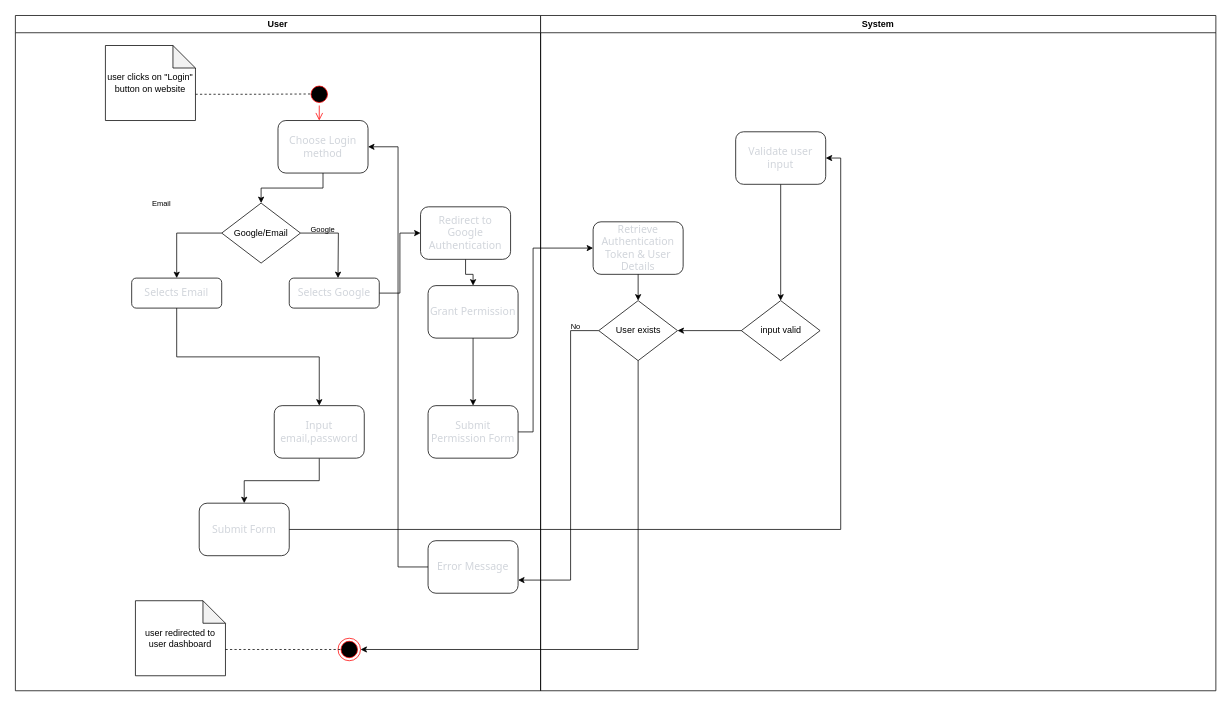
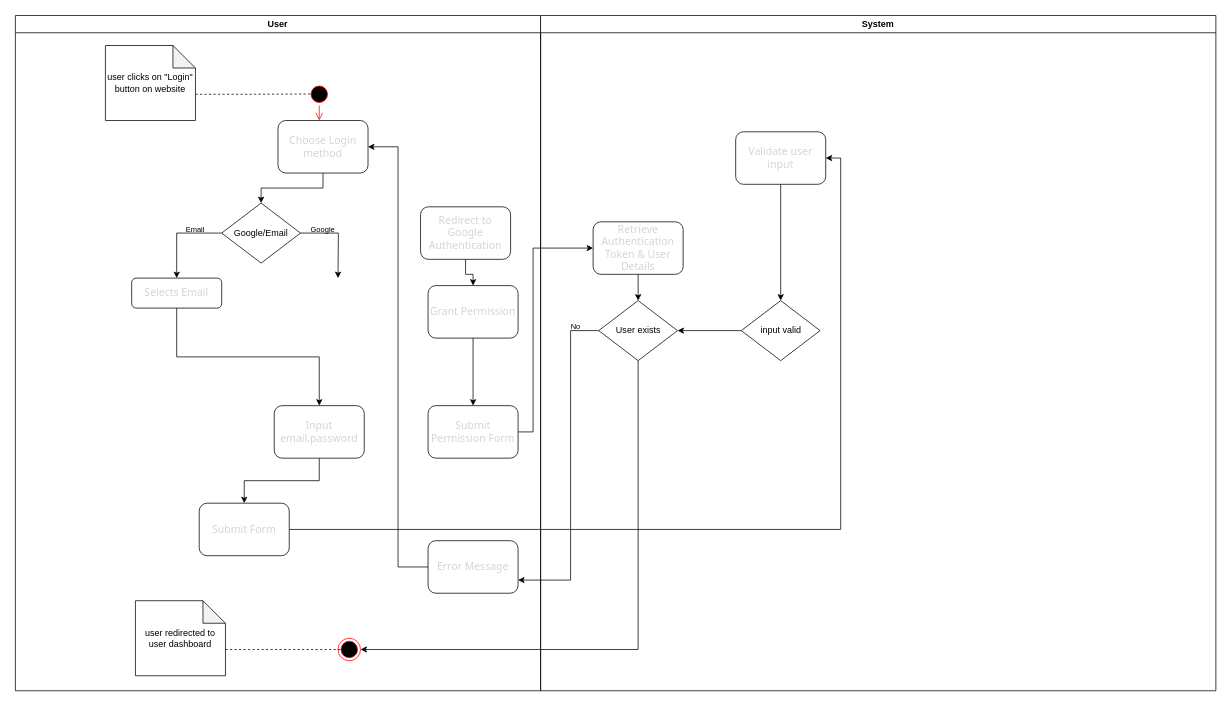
  <mxCell id="0" />
  <mxCell id="1" parent="0" />
  <mxCell id="2" value="" style="ellipse;html=1;shape=startState;fillColor=#000000;strokeColor=#ff0000;" parent="1" vertex="1"><mxGeometry x="410" y="110" width="30" height="30" as="geometry" /></mxCell>
  <mxCell id="3" value="" style="edgeStyle=orthogonalEdgeStyle;html=1;verticalAlign=bottom;endArrow=open;endSize=8;strokeColor=#ff0000;rounded=0;" parent="1" source="2" edge="1"><mxGeometry relative="1" as="geometry"><mxPoint x="425" y="160" as="targetPoint" /></mxGeometry></mxCell>
  <mxCell id="4" value="" style="ellipse;html=1;shape=endState;fillColor=#000000;strokeColor=#ff0000;" parent="1" vertex="1"><mxGeometry x="450" y="850" width="30" height="30" as="geometry" /></mxCell>
  <mxCell id="5" style="edgeStyle=orthogonalEdgeStyle;rounded=0;orthogonalLoop=1;jettySize=auto;html=1;exitX=0;exitY=0;exitDx=120;exitDy=65;exitPerimeter=0;entryX=0.155;entryY=0.487;entryDx=0;entryDy=0;dashed=1;endArrow=none;endFill=0;entryPerimeter=0;" parent="1" source="6" target="2" edge="1"><mxGeometry relative="1" as="geometry" /></mxCell>
  <mxCell id="6" value="user clicks on &quot;Login&quot; button on website" style="shape=note;whiteSpace=wrap;html=1;backgroundOutline=1;darkOpacity=0.05;" parent="1" vertex="1"><mxGeometry x="140" y="60" width="120" height="100" as="geometry" /></mxCell>
- <mxCell id="7" style="edgeStyle=orthogonalEdgeStyle;rounded=0;orthogonalLoop=1;jettySize=auto;html=1;exitX=1;exitY=0.5;exitDx=0;exitDy=0;entryX=0;entryY=0.5;entryDx=0;entryDy=0;" parent="1" source="31" target="10" edge="1"><mxGeometry relative="1" as="geometry"><mxPoint x="569" y="330" as="targetPoint" /><mxPoint x="505" y="410" as="sourcePoint" /></mxGeometry></mxCell>
  <mxCell id="8" style="edgeStyle=orthogonalEdgeStyle;rounded=0;orthogonalLoop=1;jettySize=auto;html=1;exitX=0.5;exitY=1;exitDx=0;exitDy=0;entryX=0.5;entryY=0;entryDx=0;entryDy=0;" parent="1" source="30" target="16" edge="1"><mxGeometry relative="1" as="geometry"><mxPoint x="242.5" y="450" as="sourcePoint" /></mxGeometry></mxCell>
  <mxCell id="9" value="" style="edgeStyle=orthogonalEdgeStyle;rounded=0;orthogonalLoop=1;jettySize=auto;html=1;" parent="1" source="10" target="12" edge="1"><mxGeometry relative="1" as="geometry" /></mxCell>
  <mxCell id="10" value="&lt;font style=&quot;font-size: 14px;&quot;&gt;&lt;span style=&quot;color: rgb(209, 213, 219); font-family: Söhne, ui-sans-serif, system-ui, -apple-system, &amp;quot;Segoe UI&amp;quot;, Roboto, Ubuntu, Cantarell, &amp;quot;Noto Sans&amp;quot;, sans-serif, &amp;quot;Helvetica Neue&amp;quot;, Arial, &amp;quot;Apple Color Emoji&amp;quot;, &amp;quot;Segoe UI Emoji&amp;quot;, &amp;quot;Segoe UI Symbol&amp;quot;, &amp;quot;Noto Color Emoji&amp;quot;; font-style: normal; font-variant-ligatures: normal; font-variant-caps: normal; font-weight: 400; letter-spacing: normal; orphans: 2; text-align: left; text-indent: 0px; text-transform: none; widows: 2; word-spacing: 0px; -webkit-text-stroke-width: 0px; text-decoration-thickness: initial; text-decoration-style: initial; text-decoration-color: initial; float: none; display: inline !important;&quot;&gt;Redirect to Google Authentication&lt;/span&gt;&lt;br&gt;&lt;/font&gt;" style="rounded=1;whiteSpace=wrap;html=1;" parent="1" vertex="1"><mxGeometry x="560" y="275" width="120" height="70" as="geometry" /></mxCell>
  <mxCell id="11" value="" style="edgeStyle=orthogonalEdgeStyle;rounded=0;orthogonalLoop=1;jettySize=auto;html=1;" parent="1" source="12" target="14" edge="1"><mxGeometry relative="1" as="geometry" /></mxCell>
  <mxCell id="12" value="&lt;font style=&quot;font-size: 14px;&quot;&gt;&lt;span style=&quot;color: rgb(209, 213, 219); font-family: Söhne, ui-sans-serif, system-ui, -apple-system, &amp;quot;Segoe UI&amp;quot;, Roboto, Ubuntu, Cantarell, &amp;quot;Noto Sans&amp;quot;, sans-serif, &amp;quot;Helvetica Neue&amp;quot;, Arial, &amp;quot;Apple Color Emoji&amp;quot;, &amp;quot;Segoe UI Emoji&amp;quot;, &amp;quot;Segoe UI Symbol&amp;quot;, &amp;quot;Noto Color Emoji&amp;quot;; font-style: normal; font-variant-ligatures: normal; font-variant-caps: normal; font-weight: 400; letter-spacing: normal; orphans: 2; text-align: left; text-indent: 0px; text-transform: none; widows: 2; word-spacing: 0px; -webkit-text-stroke-width: 0px; text-decoration-thickness: initial; text-decoration-style: initial; text-decoration-color: initial; float: none; display: inline !important;&quot;&gt;Grant Permission&lt;/span&gt;&lt;br&gt;&lt;/font&gt;" style="rounded=1;whiteSpace=wrap;html=1;" parent="1" vertex="1"><mxGeometry x="570" y="380" width="120" height="70" as="geometry" /></mxCell>
  <mxCell id="13" style="edgeStyle=orthogonalEdgeStyle;rounded=0;orthogonalLoop=1;jettySize=auto;html=1;exitX=1;exitY=0.5;exitDx=0;exitDy=0;entryX=0;entryY=0.5;entryDx=0;entryDy=0;" parent="1" source="14" target="34" edge="1"><mxGeometry relative="1" as="geometry"><Array as="points"><mxPoint x="710" y="575" /><mxPoint x="710" y="330" /></Array></mxGeometry></mxCell>
  <mxCell id="14" value="&lt;font style=&quot;font-size: 14px;&quot;&gt;&lt;span style=&quot;color: rgb(209, 213, 219); font-family: Söhne, ui-sans-serif, system-ui, -apple-system, &amp;quot;Segoe UI&amp;quot;, Roboto, Ubuntu, Cantarell, &amp;quot;Noto Sans&amp;quot;, sans-serif, &amp;quot;Helvetica Neue&amp;quot;, Arial, &amp;quot;Apple Color Emoji&amp;quot;, &amp;quot;Segoe UI Emoji&amp;quot;, &amp;quot;Segoe UI Symbol&amp;quot;, &amp;quot;Noto Color Emoji&amp;quot;; font-style: normal; font-variant-ligatures: normal; font-variant-caps: normal; font-weight: 400; letter-spacing: normal; orphans: 2; text-align: left; text-indent: 0px; text-transform: none; widows: 2; word-spacing: 0px; -webkit-text-stroke-width: 0px; text-decoration-thickness: initial; text-decoration-style: initial; text-decoration-color: initial; float: none; display: inline !important;&quot;&gt;Submit Permission Form&lt;/span&gt;&lt;br&gt;&lt;/font&gt;" style="rounded=1;whiteSpace=wrap;html=1;" parent="1" vertex="1"><mxGeometry x="570" y="540" width="120" height="70" as="geometry" /></mxCell>
  <mxCell id="15" style="edgeStyle=orthogonalEdgeStyle;rounded=0;orthogonalLoop=1;jettySize=auto;html=1;exitX=0.5;exitY=1;exitDx=0;exitDy=0;entryX=0.5;entryY=0;entryDx=0;entryDy=0;" parent="1" source="16" target="20" edge="1"><mxGeometry relative="1" as="geometry" /></mxCell>
  <mxCell id="16" value="&lt;font style=&quot;font-size: 14px;&quot;&gt;&lt;span style=&quot;color: rgb(209, 213, 219); font-family: Söhne, ui-sans-serif, system-ui, -apple-system, &amp;quot;Segoe UI&amp;quot;, Roboto, Ubuntu, Cantarell, &amp;quot;Noto Sans&amp;quot;, sans-serif, &amp;quot;Helvetica Neue&amp;quot;, Arial, &amp;quot;Apple Color Emoji&amp;quot;, &amp;quot;Segoe UI Emoji&amp;quot;, &amp;quot;Segoe UI Symbol&amp;quot;, &amp;quot;Noto Color Emoji&amp;quot;; font-style: normal; font-variant-ligatures: normal; font-variant-caps: normal; font-weight: 400; letter-spacing: normal; orphans: 2; text-align: left; text-indent: 0px; text-transform: none; widows: 2; word-spacing: 0px; -webkit-text-stroke-width: 0px; text-decoration-thickness: initial; text-decoration-style: initial; text-decoration-color: initial; float: none; display: inline !important;&quot;&gt;Input email,password&lt;/span&gt;&lt;br&gt;&lt;/font&gt;" style="rounded=1;whiteSpace=wrap;html=1;" parent="1" vertex="1"><mxGeometry x="365" y="540" width="120" height="70" as="geometry" /></mxCell>
  <mxCell id="17" value="user redirected to user dashboard" style="shape=note;whiteSpace=wrap;html=1;backgroundOutline=1;darkOpacity=0.05;" parent="1" vertex="1"><mxGeometry x="180" y="800" width="120" height="100" as="geometry" /></mxCell>
  <mxCell id="18" style="edgeStyle=orthogonalEdgeStyle;rounded=0;orthogonalLoop=1;jettySize=auto;html=1;exitX=0;exitY=0;exitDx=120;exitDy=65;exitPerimeter=0;entryX=0.155;entryY=0.487;entryDx=0;entryDy=0;dashed=1;endArrow=none;endFill=0;entryPerimeter=0;" parent="1" source="17" edge="1"><mxGeometry relative="1" as="geometry"><mxPoint x="455" y="865" as="targetPoint" /></mxGeometry></mxCell>
  <mxCell id="19" value="User" style="swimlane;whiteSpace=wrap;html=1;" parent="1" vertex="1"><mxGeometry width="700" height="900" as="geometry" x="20" y="20" /></mxCell>
  <mxCell id="20" value="&lt;font style=&quot;font-size: 14px;&quot;&gt;&lt;span style=&quot;color: rgb(209, 213, 219); font-family: Söhne, ui-sans-serif, system-ui, -apple-system, &amp;quot;Segoe UI&amp;quot;, Roboto, Ubuntu, Cantarell, &amp;quot;Noto Sans&amp;quot;, sans-serif, &amp;quot;Helvetica Neue&amp;quot;, Arial, &amp;quot;Apple Color Emoji&amp;quot;, &amp;quot;Segoe UI Emoji&amp;quot;, &amp;quot;Segoe UI Symbol&amp;quot;, &amp;quot;Noto Color Emoji&amp;quot;; font-style: normal; font-variant-ligatures: normal; font-variant-caps: normal; font-weight: 400; letter-spacing: normal; orphans: 2; text-align: left; text-indent: 0px; text-transform: none; widows: 2; word-spacing: 0px; -webkit-text-stroke-width: 0px; text-decoration-thickness: initial; text-decoration-style: initial; text-decoration-color: initial; float: none; display: inline !important;&quot;&gt;Submit Form&lt;/span&gt;&lt;br&gt;&lt;/font&gt;" style="rounded=1;whiteSpace=wrap;html=1;" parent="19" vertex="1"><mxGeometry x="245" y="650" width="120" height="70" as="geometry" /></mxCell>
  <mxCell id="21" value="&lt;font style=&quot;font-size: 14px;&quot;&gt;&lt;span style=&quot;color: rgb(209, 213, 219); font-family: Söhne, ui-sans-serif, system-ui, -apple-system, &amp;quot;Segoe UI&amp;quot;, Roboto, Ubuntu, Cantarell, &amp;quot;Noto Sans&amp;quot;, sans-serif, &amp;quot;Helvetica Neue&amp;quot;, Arial, &amp;quot;Apple Color Emoji&amp;quot;, &amp;quot;Segoe UI Emoji&amp;quot;, &amp;quot;Segoe UI Symbol&amp;quot;, &amp;quot;Noto Color Emoji&amp;quot;; font-style: normal; font-variant-ligatures: normal; font-variant-caps: normal; font-weight: 400; letter-spacing: normal; orphans: 2; text-align: left; text-indent: 0px; text-transform: none; widows: 2; word-spacing: 0px; -webkit-text-stroke-width: 0px; text-decoration-thickness: initial; text-decoration-style: initial; text-decoration-color: initial; float: none; display: inline !important;&quot;&gt;Error Message&lt;/span&gt;&lt;br&gt;&lt;/font&gt;" style="rounded=1;whiteSpace=wrap;html=1;" parent="19" vertex="1"><mxGeometry x="550" y="700" width="120" height="70" as="geometry" /></mxCell>
  <mxCell id="22" style="edgeStyle=orthogonalEdgeStyle;rounded=0;orthogonalLoop=1;jettySize=auto;html=1;entryX=0.476;entryY=0;entryDx=0;entryDy=0;entryPerimeter=0;exitX=1;exitY=0.5;exitDx=0;exitDy=0;" edge="1" parent="19" source="24"><mxGeometry relative="1" as="geometry"><mxPoint x="429.98" y="350" as="targetPoint" /></mxGeometry></mxCell>
  <mxCell id="23" style="edgeStyle=orthogonalEdgeStyle;rounded=0;orthogonalLoop=1;jettySize=auto;html=1;entryX=0.5;entryY=0;entryDx=0;entryDy=0;exitX=0;exitY=0.5;exitDx=0;exitDy=0;" edge="1" parent="19" source="24" target="30"><mxGeometry relative="1" as="geometry"><mxPoint x="222.5" y="350" as="targetPoint" /></mxGeometry></mxCell>
  <mxCell id="24" value="Google/Email" style="rhombus;whiteSpace=wrap;html=1;" vertex="1" parent="19"><mxGeometry x="275" y="250" width="105" height="80" as="geometry" /></mxCell>
  <mxCell id="25" style="edgeStyle=orthogonalEdgeStyle;rounded=0;orthogonalLoop=1;jettySize=auto;html=1;entryX=0.5;entryY=0;entryDx=0;entryDy=0;" edge="1" parent="19" source="26" target="24"><mxGeometry relative="1" as="geometry" /></mxCell>
  <mxCell id="26" value="&lt;font style=&quot;font-size: 14px;&quot;&gt;&lt;span style=&quot;color: rgb(209, 213, 219); font-family: Söhne, ui-sans-serif, system-ui, -apple-system, &amp;quot;Segoe UI&amp;quot;, Roboto, Ubuntu, Cantarell, &amp;quot;Noto Sans&amp;quot;, sans-serif, &amp;quot;Helvetica Neue&amp;quot;, Arial, &amp;quot;Apple Color Emoji&amp;quot;, &amp;quot;Segoe UI Emoji&amp;quot;, &amp;quot;Segoe UI Symbol&amp;quot;, &amp;quot;Noto Color Emoji&amp;quot;; font-style: normal; font-variant-ligatures: normal; font-variant-caps: normal; font-weight: 400; letter-spacing: normal; orphans: 2; text-align: left; text-indent: 0px; text-transform: none; widows: 2; word-spacing: 0px; -webkit-text-stroke-width: 0px; text-decoration-thickness: initial; text-decoration-style: initial; text-decoration-color: initial; float: none; display: inline !important;&quot;&gt;Choose Login method&lt;/span&gt;&lt;br&gt;&lt;/font&gt;" style="rounded=1;whiteSpace=wrap;html=1;" parent="19" vertex="1"><mxGeometry x="350" y="140" width="120" height="70" as="geometry" /></mxCell>
  <mxCell id="27" style="edgeStyle=orthogonalEdgeStyle;rounded=0;orthogonalLoop=1;jettySize=auto;html=1;exitX=0;exitY=0.5;exitDx=0;exitDy=0;entryX=1;entryY=0.5;entryDx=0;entryDy=0;" parent="19" source="21" target="26" edge="1"><mxGeometry relative="1" as="geometry" /></mxCell>
- <mxCell id="28" value="Email" style="text;html=1;strokeColor=none;fillColor=none;align=center;verticalAlign=middle;whiteSpace=wrap;rounded=0;fontSize=10;" vertex="1" parent="19"><mxGeometry x="165" y="235" width="60" height="30" as="geometry" /></mxCell>
+ <mxCell id="28" value="Email" style="text;html=1;strokeColor=none;fillColor=none;align=center;verticalAlign=middle;whiteSpace=wrap;rounded=0;fontSize=10;" vertex="1" parent="19"><mxGeometry x="210" y="270" width="60" height="30" as="geometry" /></mxCell>
  <mxCell id="29" value="Google" style="text;html=1;strokeColor=none;fillColor=none;align=center;verticalAlign=middle;whiteSpace=wrap;rounded=0;fontSize=10;" vertex="1" parent="19"><mxGeometry x="380" y="270" width="60" height="30" as="geometry" /></mxCell>
  <mxCell id="30" value="&lt;font style=&quot;font-size: 14px;&quot;&gt;&lt;span style=&quot;color: rgb(209, 213, 219); font-family: Söhne, ui-sans-serif, system-ui, -apple-system, &amp;quot;Segoe UI&amp;quot;, Roboto, Ubuntu, Cantarell, &amp;quot;Noto Sans&amp;quot;, sans-serif, &amp;quot;Helvetica Neue&amp;quot;, Arial, &amp;quot;Apple Color Emoji&amp;quot;, &amp;quot;Segoe UI Emoji&amp;quot;, &amp;quot;Segoe UI Symbol&amp;quot;, &amp;quot;Noto Color Emoji&amp;quot;; font-style: normal; font-variant-ligatures: normal; font-variant-caps: normal; font-weight: 400; letter-spacing: normal; orphans: 2; text-align: left; text-indent: 0px; text-transform: none; widows: 2; word-spacing: 0px; -webkit-text-stroke-width: 0px; text-decoration-thickness: initial; text-decoration-style: initial; text-decoration-color: initial; float: none; display: inline !important;&quot;&gt;Selects Email&lt;/span&gt;&lt;br&gt;&lt;/font&gt;" style="rounded=1;whiteSpace=wrap;html=1;" vertex="1" parent="19"><mxGeometry x="155" y="350" width="120" height="40" as="geometry" /></mxCell>
- <mxCell id="31" value="&lt;font style=&quot;font-size: 14px;&quot;&gt;&lt;span style=&quot;color: rgb(209, 213, 219); font-family: Söhne, ui-sans-serif, system-ui, -apple-system, &amp;quot;Segoe UI&amp;quot;, Roboto, Ubuntu, Cantarell, &amp;quot;Noto Sans&amp;quot;, sans-serif, &amp;quot;Helvetica Neue&amp;quot;, Arial, &amp;quot;Apple Color Emoji&amp;quot;, &amp;quot;Segoe UI Emoji&amp;quot;, &amp;quot;Segoe UI Symbol&amp;quot;, &amp;quot;Noto Color Emoji&amp;quot;; font-style: normal; font-variant-ligatures: normal; font-variant-caps: normal; font-weight: 400; letter-spacing: normal; orphans: 2; text-align: left; text-indent: 0px; text-transform: none; widows: 2; word-spacing: 0px; -webkit-text-stroke-width: 0px; text-decoration-thickness: initial; text-decoration-style: initial; text-decoration-color: initial; float: none; display: inline !important;&quot;&gt;Selects Google&lt;/span&gt;&lt;br&gt;&lt;/font&gt;" style="rounded=1;whiteSpace=wrap;html=1;" vertex="1" parent="19"><mxGeometry x="365" y="350" width="120" height="40" as="geometry" /></mxCell>
  <mxCell id="32" value="System" style="swimlane;whiteSpace=wrap;html=1;" parent="1" vertex="1"><mxGeometry x="720" width="900" height="900" as="geometry" y="20" /></mxCell>
  <mxCell id="33" value="User exists" style="rhombus;whiteSpace=wrap;html=1;" parent="32" vertex="1"><mxGeometry x="77.5" y="380" width="105" height="80" as="geometry" /></mxCell>
  <mxCell id="34" value="&lt;font style=&quot;font-size: 14px;&quot;&gt;&lt;span style=&quot;color: rgb(209, 213, 219); font-family: Söhne, ui-sans-serif, system-ui, -apple-system, &amp;quot;Segoe UI&amp;quot;, Roboto, Ubuntu, Cantarell, &amp;quot;Noto Sans&amp;quot;, sans-serif, &amp;quot;Helvetica Neue&amp;quot;, Arial, &amp;quot;Apple Color Emoji&amp;quot;, &amp;quot;Segoe UI Emoji&amp;quot;, &amp;quot;Segoe UI Symbol&amp;quot;, &amp;quot;Noto Color Emoji&amp;quot;; font-style: normal; font-variant-ligatures: normal; font-variant-caps: normal; font-weight: 400; letter-spacing: normal; orphans: 2; text-align: left; text-indent: 0px; text-transform: none; widows: 2; word-spacing: 0px; -webkit-text-stroke-width: 0px; text-decoration-thickness: initial; text-decoration-style: initial; text-decoration-color: initial; float: none; display: inline !important;&quot;&gt;Retrieve Authentication Token &amp;amp; User Details&lt;/span&gt;&lt;br&gt;&lt;/font&gt;" style="rounded=1;whiteSpace=wrap;html=1;" parent="32" vertex="1"><mxGeometry x="70" y="275" width="120" height="70" as="geometry" /></mxCell>
  <mxCell id="35" style="edgeStyle=orthogonalEdgeStyle;rounded=0;orthogonalLoop=1;jettySize=auto;html=1;exitX=0.5;exitY=1;exitDx=0;exitDy=0;entryX=0.5;entryY=0;entryDx=0;entryDy=0;" parent="32" source="34" target="33" edge="1"><mxGeometry relative="1" as="geometry" /></mxCell>
  <mxCell id="36" style="edgeStyle=orthogonalEdgeStyle;rounded=0;orthogonalLoop=1;jettySize=auto;html=1;exitX=0.5;exitY=1;exitDx=0;exitDy=0;" parent="32" source="37" target="39" edge="1"><mxGeometry relative="1" as="geometry" /></mxCell>
  <mxCell id="37" value="&lt;font style=&quot;font-size: 14px;&quot;&gt;&lt;span style=&quot;color: rgb(209, 213, 219); font-family: Söhne, ui-sans-serif, system-ui, -apple-system, &amp;quot;Segoe UI&amp;quot;, Roboto, Ubuntu, Cantarell, &amp;quot;Noto Sans&amp;quot;, sans-serif, &amp;quot;Helvetica Neue&amp;quot;, Arial, &amp;quot;Apple Color Emoji&amp;quot;, &amp;quot;Segoe UI Emoji&amp;quot;, &amp;quot;Segoe UI Symbol&amp;quot;, &amp;quot;Noto Color Emoji&amp;quot;; font-style: normal; font-variant-ligatures: normal; font-variant-caps: normal; font-weight: 400; letter-spacing: normal; orphans: 2; text-align: left; text-indent: 0px; text-transform: none; widows: 2; word-spacing: 0px; -webkit-text-stroke-width: 0px; text-decoration-thickness: initial; text-decoration-style: initial; text-decoration-color: initial; float: none; display: inline !important;&quot;&gt;Validate user input&lt;/span&gt;&lt;br&gt;&lt;/font&gt;" style="rounded=1;whiteSpace=wrap;html=1;" parent="32" vertex="1"><mxGeometry x="260" y="155" width="120" height="70" as="geometry" /></mxCell>
  <mxCell id="38" style="edgeStyle=orthogonalEdgeStyle;rounded=0;orthogonalLoop=1;jettySize=auto;html=1;exitX=0;exitY=0.5;exitDx=0;exitDy=0;entryX=1;entryY=0.5;entryDx=0;entryDy=0;" parent="32" source="39" target="33" edge="1"><mxGeometry relative="1" as="geometry" /></mxCell>
  <mxCell id="39" value="input valid" style="rhombus;whiteSpace=wrap;html=1;" parent="32" vertex="1"><mxGeometry x="267.5" y="380" width="105" height="80" as="geometry" /></mxCell>
  <mxCell id="40" value="No" style="text;html=1;strokeColor=none;fillColor=none;align=center;verticalAlign=middle;whiteSpace=wrap;rounded=0;fontSize=10;" vertex="1" parent="32"><mxGeometry x="17" y="400" width="60" height="30" as="geometry" /></mxCell>
  <mxCell id="41" style="edgeStyle=orthogonalEdgeStyle;rounded=0;orthogonalLoop=1;jettySize=auto;html=1;exitX=1;exitY=0.5;exitDx=0;exitDy=0;entryX=1;entryY=0.5;entryDx=0;entryDy=0;" parent="1" source="20" target="37" edge="1"><mxGeometry relative="1" as="geometry" /></mxCell>
  <mxCell id="42" style="edgeStyle=orthogonalEdgeStyle;rounded=0;orthogonalLoop=1;jettySize=auto;html=1;entryX=1;entryY=0.5;entryDx=0;entryDy=0;" parent="1" source="33" target="4" edge="1"><mxGeometry relative="1" as="geometry"><Array as="points"><mxPoint x="850" y="865" /></Array></mxGeometry></mxCell>
  <mxCell id="43" style="edgeStyle=orthogonalEdgeStyle;rounded=0;orthogonalLoop=1;jettySize=auto;html=1;exitX=0;exitY=0.5;exitDx=0;exitDy=0;entryX=1;entryY=0.75;entryDx=0;entryDy=0;" parent="1" source="33" target="21" edge="1"><mxGeometry relative="1" as="geometry"><Array as="points"><mxPoint x="760" y="440" /><mxPoint x="760" y="773" /></Array></mxGeometry></mxCell>
